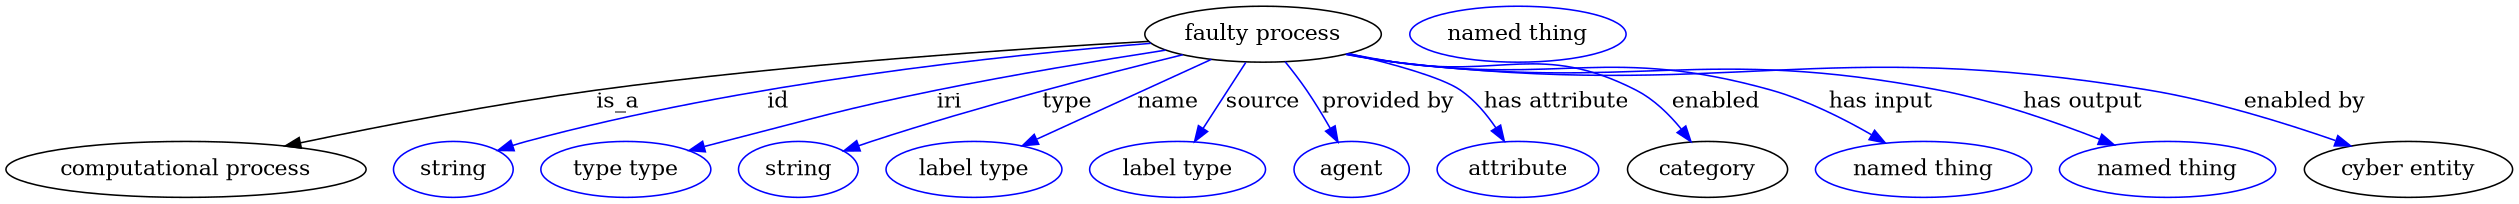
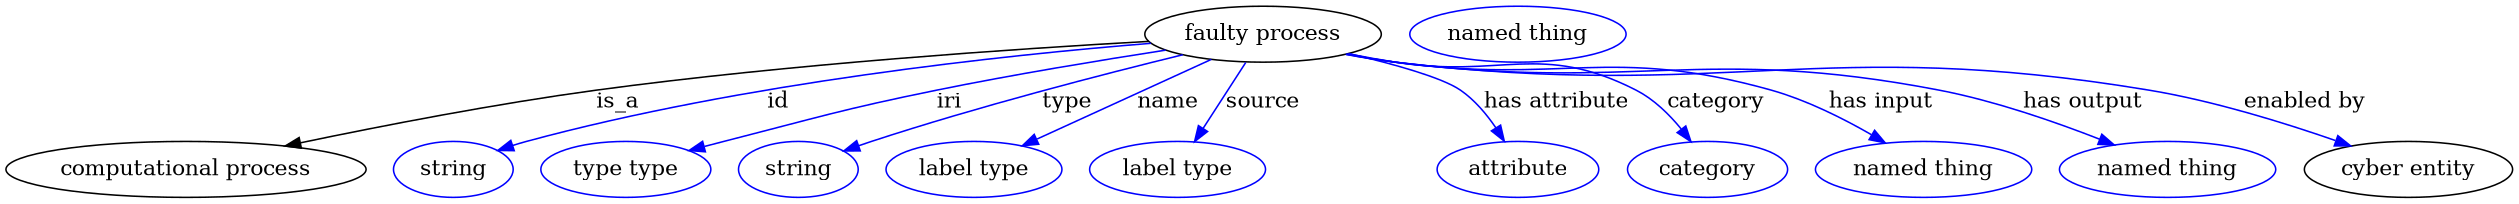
  digraph {
    node [color=blue]
    edge [color=blue style=solid]
    n1 [height=0.5 label="faulty process" width=2.1123 color=""]
    "computational process" [height=0.5 width=3.2136 color=""]
    n3 [height=0.5 label=string width=1.0652]
    n4 [height=0.5 label="type type" width=1.2277]
    n5 [height=0.5 label=string width=1.0652]
    n6 [height=0.5 label="label type" width=1.5707]
    n7 [height=0.5 label="label type" width=1.5707]
-   n8 [height=0.5 label=agent width=1.0291]
    n9 [height=0.5 label=attribute width=1.4443]
-   category [height=0.5 width=1.4263 color=""]
+   category [height=0.5 width=1.4263]
    n11 [height=0.5 label="named thing" width=1.9318]
    n12 [height=0.5 label="named thing" width=1.9318]
    n13 [color=black height=0.5 label="cyber entity" width=1.8596]
    n14 [height=0.5 label="named thing" width=1.9318]
    n1 -> "computational process" [label=is_a color="" style=""]
    n1 -> n3 [label=id]
    n1 -> n4 [label=iri]
    n1 -> n5 [label=type]
    n1 -> n6 [label=name]
    n1 -> n7 [label=source]
-   n1 -> n8 [label="provided by"]
    n1 -> n9 [label="has attribute"]
-   n1 -> category [label=enabled]
+   n1 -> category [label=category]
    n1 -> n11 [label="has input"]
    n1 -> n12 [label="has output"]
    n1 -> n13 [label="enabled by"]
  }
